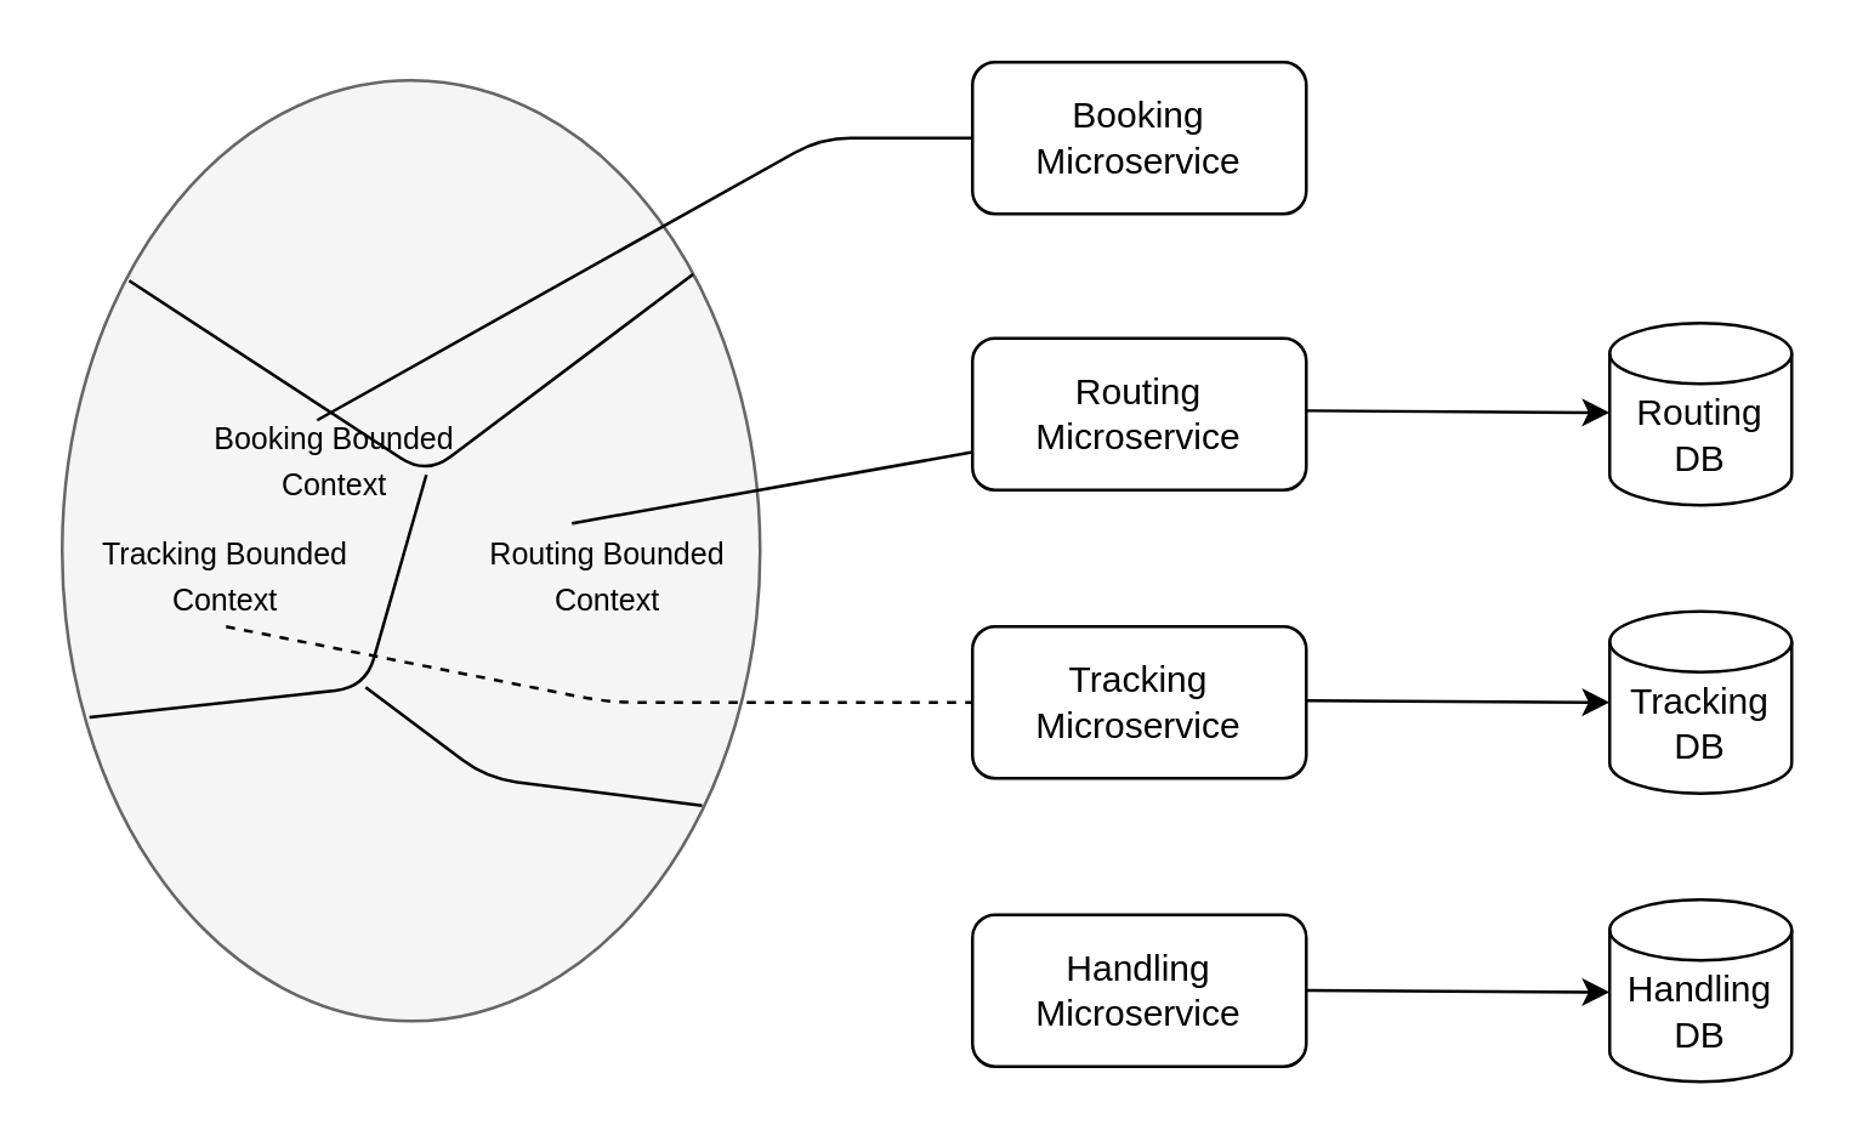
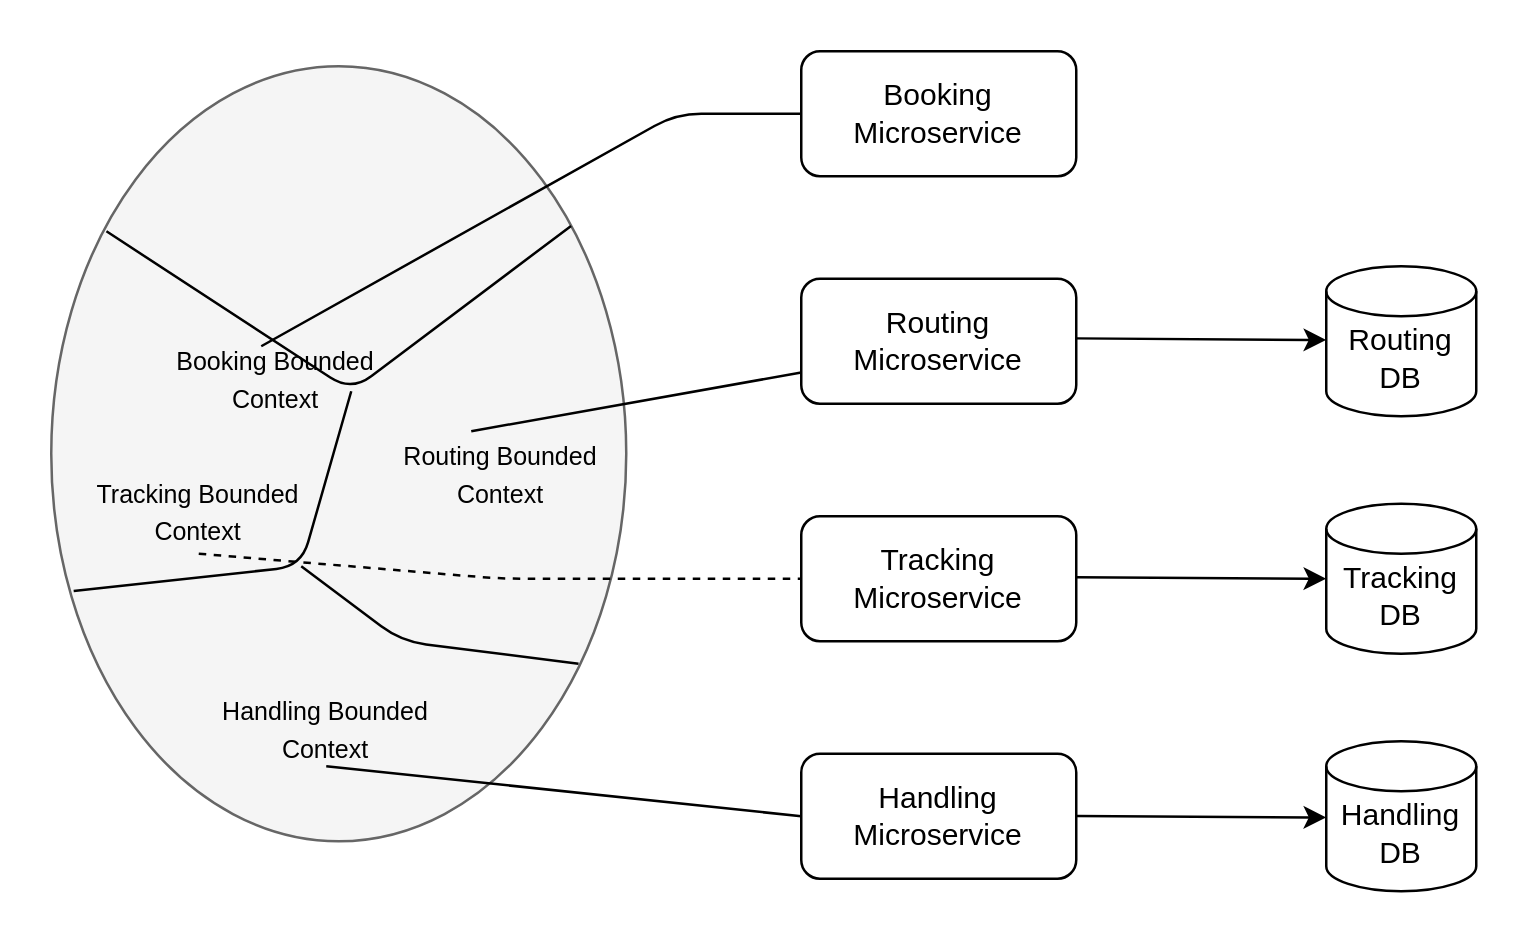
  <mxCell id="0" />
  <mxCell id="1" parent="0" />
  <mxCell id="2" value="" style="ellipse;whiteSpace=wrap;html=1;fillColor=#f5f5f5;strokeColor=#666666;fontColor=#333333;" vertex="1" parent="1"><mxGeometry x="20" y="26" width="230" height="310" as="geometry" /></mxCell>
  <mxCell id="3" value="" style="endArrow=none;html=1;exitX=0.096;exitY=0.213;exitDx=0;exitDy=0;exitPerimeter=0;entryX=0.904;entryY=0.206;entryDx=0;entryDy=0;entryPerimeter=0;" edge="1" parent="1" source="2" target="2"><mxGeometry width="50" height="50" relative="1" as="geometry"><mxPoint x="34" y="121" as="sourcePoint" /><mxPoint x="217" y="81" as="targetPoint" /><Array as="points"><mxPoint x="140" y="156" /></Array></mxGeometry></mxCell>
  <mxCell id="4" value="" style="endArrow=none;html=1;exitX=0.039;exitY=0.677;exitDx=0;exitDy=0;exitPerimeter=0;" edge="1" parent="1" source="2"><mxGeometry width="50" height="50" relative="1" as="geometry"><mxPoint x="20" y="416" as="sourcePoint" /><mxPoint x="140" y="156" as="targetPoint" /><Array as="points"><mxPoint x="120" y="226" /></Array></mxGeometry></mxCell>
  <mxCell id="5" value="" style="endArrow=none;html=1;entryX=0.917;entryY=0.771;entryDx=0;entryDy=0;entryPerimeter=0;" edge="1" parent="1" target="2"><mxGeometry width="50" height="50" relative="1" as="geometry"><mxPoint x="120" y="226" as="sourcePoint" /><mxPoint x="225" y="287" as="targetPoint" /><Array as="points"><mxPoint x="160" y="256" /></Array></mxGeometry></mxCell>
- <mxCell id="7" value="&lt;font style=&quot;font-size: 10px&quot;&gt;Tracking Bounded Context&lt;/font&gt;" style="text;html=1;strokeColor=none;fillColor=none;align=center;verticalAlign=middle;whiteSpace=wrap;rounded=0;" vertex="1" parent="1"><mxGeometry x="24" y="171" width="100" height="35" as="geometry" /></mxCell>
+ <mxCell id="6" value="&lt;font style=&quot;font-size: 10px&quot;&gt;Handling Bounded Context&lt;/font&gt;" style="text;html=1;strokeColor=none;fillColor=none;align=center;verticalAlign=middle;whiteSpace=wrap;rounded=0;" vertex="1" parent="1"><mxGeometry x="80" y="276" width="100" height="30" as="geometry" /></mxCell>
+ <mxCell id="7" value="&lt;font style=&quot;font-size: 10px&quot;&gt;Tracking Bounded Context&lt;/font&gt;" style="text;html=1;strokeColor=none;fillColor=none;align=center;verticalAlign=middle;whiteSpace=wrap;rounded=0;" vertex="1" parent="1"><mxGeometry x="29" y="186" width="100" height="35" as="geometry" /></mxCell>
  <mxCell id="8" value="&lt;font style=&quot;font-size: 10px&quot;&gt;Routing Bounded Context&lt;/font&gt;" style="text;html=1;strokeColor=none;fillColor=none;align=center;verticalAlign=middle;whiteSpace=wrap;rounded=0;" vertex="1" parent="1"><mxGeometry x="150" y="176" width="100" height="25" as="geometry" /></mxCell>
  <mxCell id="9" value="&lt;font style=&quot;font-size: 10px&quot;&gt;Booking Bounded Context&lt;/font&gt;" style="text;html=1;strokeColor=none;fillColor=none;align=center;verticalAlign=middle;whiteSpace=wrap;rounded=0;" vertex="1" parent="1"><mxGeometry x="60" y="141" width="100" height="20" as="geometry" /></mxCell>
  <mxCell id="10" style="edgeStyle=orthogonalEdgeStyle;rounded=0;orthogonalLoop=1;jettySize=auto;html=1;exitX=0.5;exitY=1;exitDx=0;exitDy=0;" edge="1" parent="1"><mxGeometry relative="1" as="geometry"><mxPoint x="425" y="66" as="sourcePoint" /><mxPoint x="425" y="66" as="targetPoint" /></mxGeometry></mxCell>
  <mxCell id="11" value="Booking Microservice" style="shape=ext;rounded=1;html=1;whiteSpace=wrap;" vertex="1" parent="1"><mxGeometry x="320" y="20" width="110" height="50" as="geometry" /></mxCell>
  <mxCell id="12" value="Routing Microservice" style="shape=ext;rounded=1;html=1;whiteSpace=wrap;" vertex="1" parent="1"><mxGeometry x="320" y="111" width="110" height="50" as="geometry" /></mxCell>
  <mxCell id="13" value="Tracking Microservice" style="shape=ext;rounded=1;html=1;whiteSpace=wrap;" vertex="1" parent="1"><mxGeometry x="320" y="206" width="110" height="50" as="geometry" /></mxCell>
  <mxCell id="14" value="Handling Microservice" style="shape=ext;rounded=1;html=1;whiteSpace=wrap;" vertex="1" parent="1"><mxGeometry x="320" y="301" width="110" height="50" as="geometry" /></mxCell>
  <mxCell id="15" value="&lt;br&gt;Routing DB" style="strokeWidth=1;html=1;shape=mxgraph.flowchart.database;whiteSpace=wrap;" vertex="1" parent="1"><mxGeometry x="530" y="106" width="60" height="60" as="geometry" /></mxCell>
  <mxCell id="16" value="&lt;br&gt;Tracking DB" style="strokeWidth=1;html=1;shape=mxgraph.flowchart.database;whiteSpace=wrap;" vertex="1" parent="1"><mxGeometry x="530" y="201" width="60" height="60" as="geometry" /></mxCell>
  <mxCell id="17" value="&lt;br&gt;Handling DB" style="strokeWidth=1;html=1;shape=mxgraph.flowchart.database;whiteSpace=wrap;" vertex="1" parent="1"><mxGeometry x="530" y="296" width="60" height="60" as="geometry" /></mxCell>
  <mxCell id="18" value="" style="endArrow=classic;html=1;entryX=0;entryY=0.5;entryDx=0;entryDy=0;entryPerimeter=0;" edge="1" parent="1"><mxGeometry width="50" height="50" relative="1" as="geometry"><mxPoint x="430" y="134.855" as="sourcePoint" /><mxPoint x="530" y="135.5" as="targetPoint" /></mxGeometry></mxCell>
  <mxCell id="19" value="" style="endArrow=classic;html=1;entryX=0;entryY=0.5;entryDx=0;entryDy=0;entryPerimeter=0;" edge="1" parent="1"><mxGeometry width="50" height="50" relative="1" as="geometry"><mxPoint x="430" y="230.355" as="sourcePoint" /><mxPoint x="530" y="231" as="targetPoint" /></mxGeometry></mxCell>
  <mxCell id="20" value="" style="endArrow=classic;html=1;entryX=0;entryY=0.5;entryDx=0;entryDy=0;entryPerimeter=0;" edge="1" parent="1"><mxGeometry width="50" height="50" relative="1" as="geometry"><mxPoint x="430" y="325.855" as="sourcePoint" /><mxPoint x="530" y="326.5" as="targetPoint" /></mxGeometry></mxCell>
  <mxCell id="21" value="" style="endArrow=none;html=1;entryX=0;entryY=0.5;entryDx=0;entryDy=0;exitX=0.44;exitY=-0.15;exitDx=0;exitDy=0;exitPerimeter=0;" edge="1" parent="1" source="9" target="11"><mxGeometry width="50" height="50" relative="1" as="geometry"><mxPoint x="20" y="426" as="sourcePoint" /><mxPoint x="70" y="376" as="targetPoint" /><Array as="points"><mxPoint x="270" y="45" /></Array></mxGeometry></mxCell>
  <mxCell id="22" value="" style="endArrow=none;html=1;entryX=0;entryY=0.75;entryDx=0;entryDy=0;exitX=0.38;exitY=-0.16;exitDx=0;exitDy=0;exitPerimeter=0;" edge="1" parent="1" source="8" target="12"><mxGeometry width="50" height="50" relative="1" as="geometry"><mxPoint x="194" y="180" as="sourcePoint" /><mxPoint x="70" y="376" as="targetPoint" /></mxGeometry></mxCell>
  <mxCell id="23" value="" style="endArrow=none;html=1;entryX=0;entryY=0.5;entryDx=0;entryDy=0;exitX=0.5;exitY=1;exitDx=0;exitDy=0;dashed=1;" edge="1" parent="1" source="7" target="13"><mxGeometry width="50" height="50" relative="1" as="geometry"><mxPoint x="74" y="191" as="sourcePoint" /><mxPoint x="70" y="376" as="targetPoint" /><Array as="points"><mxPoint x="200" y="231" /></Array></mxGeometry></mxCell>
+ <mxCell id="24" value="" style="endArrow=none;html=1;entryX=0;entryY=0.5;entryDx=0;entryDy=0;exitX=0.5;exitY=1;exitDx=0;exitDy=0;" edge="1" parent="1" source="6" target="14"><mxGeometry width="50" height="50" relative="1" as="geometry"><mxPoint x="20" y="426" as="sourcePoint" /><mxPoint x="70" y="376" as="targetPoint" /></mxGeometry></mxCell>
